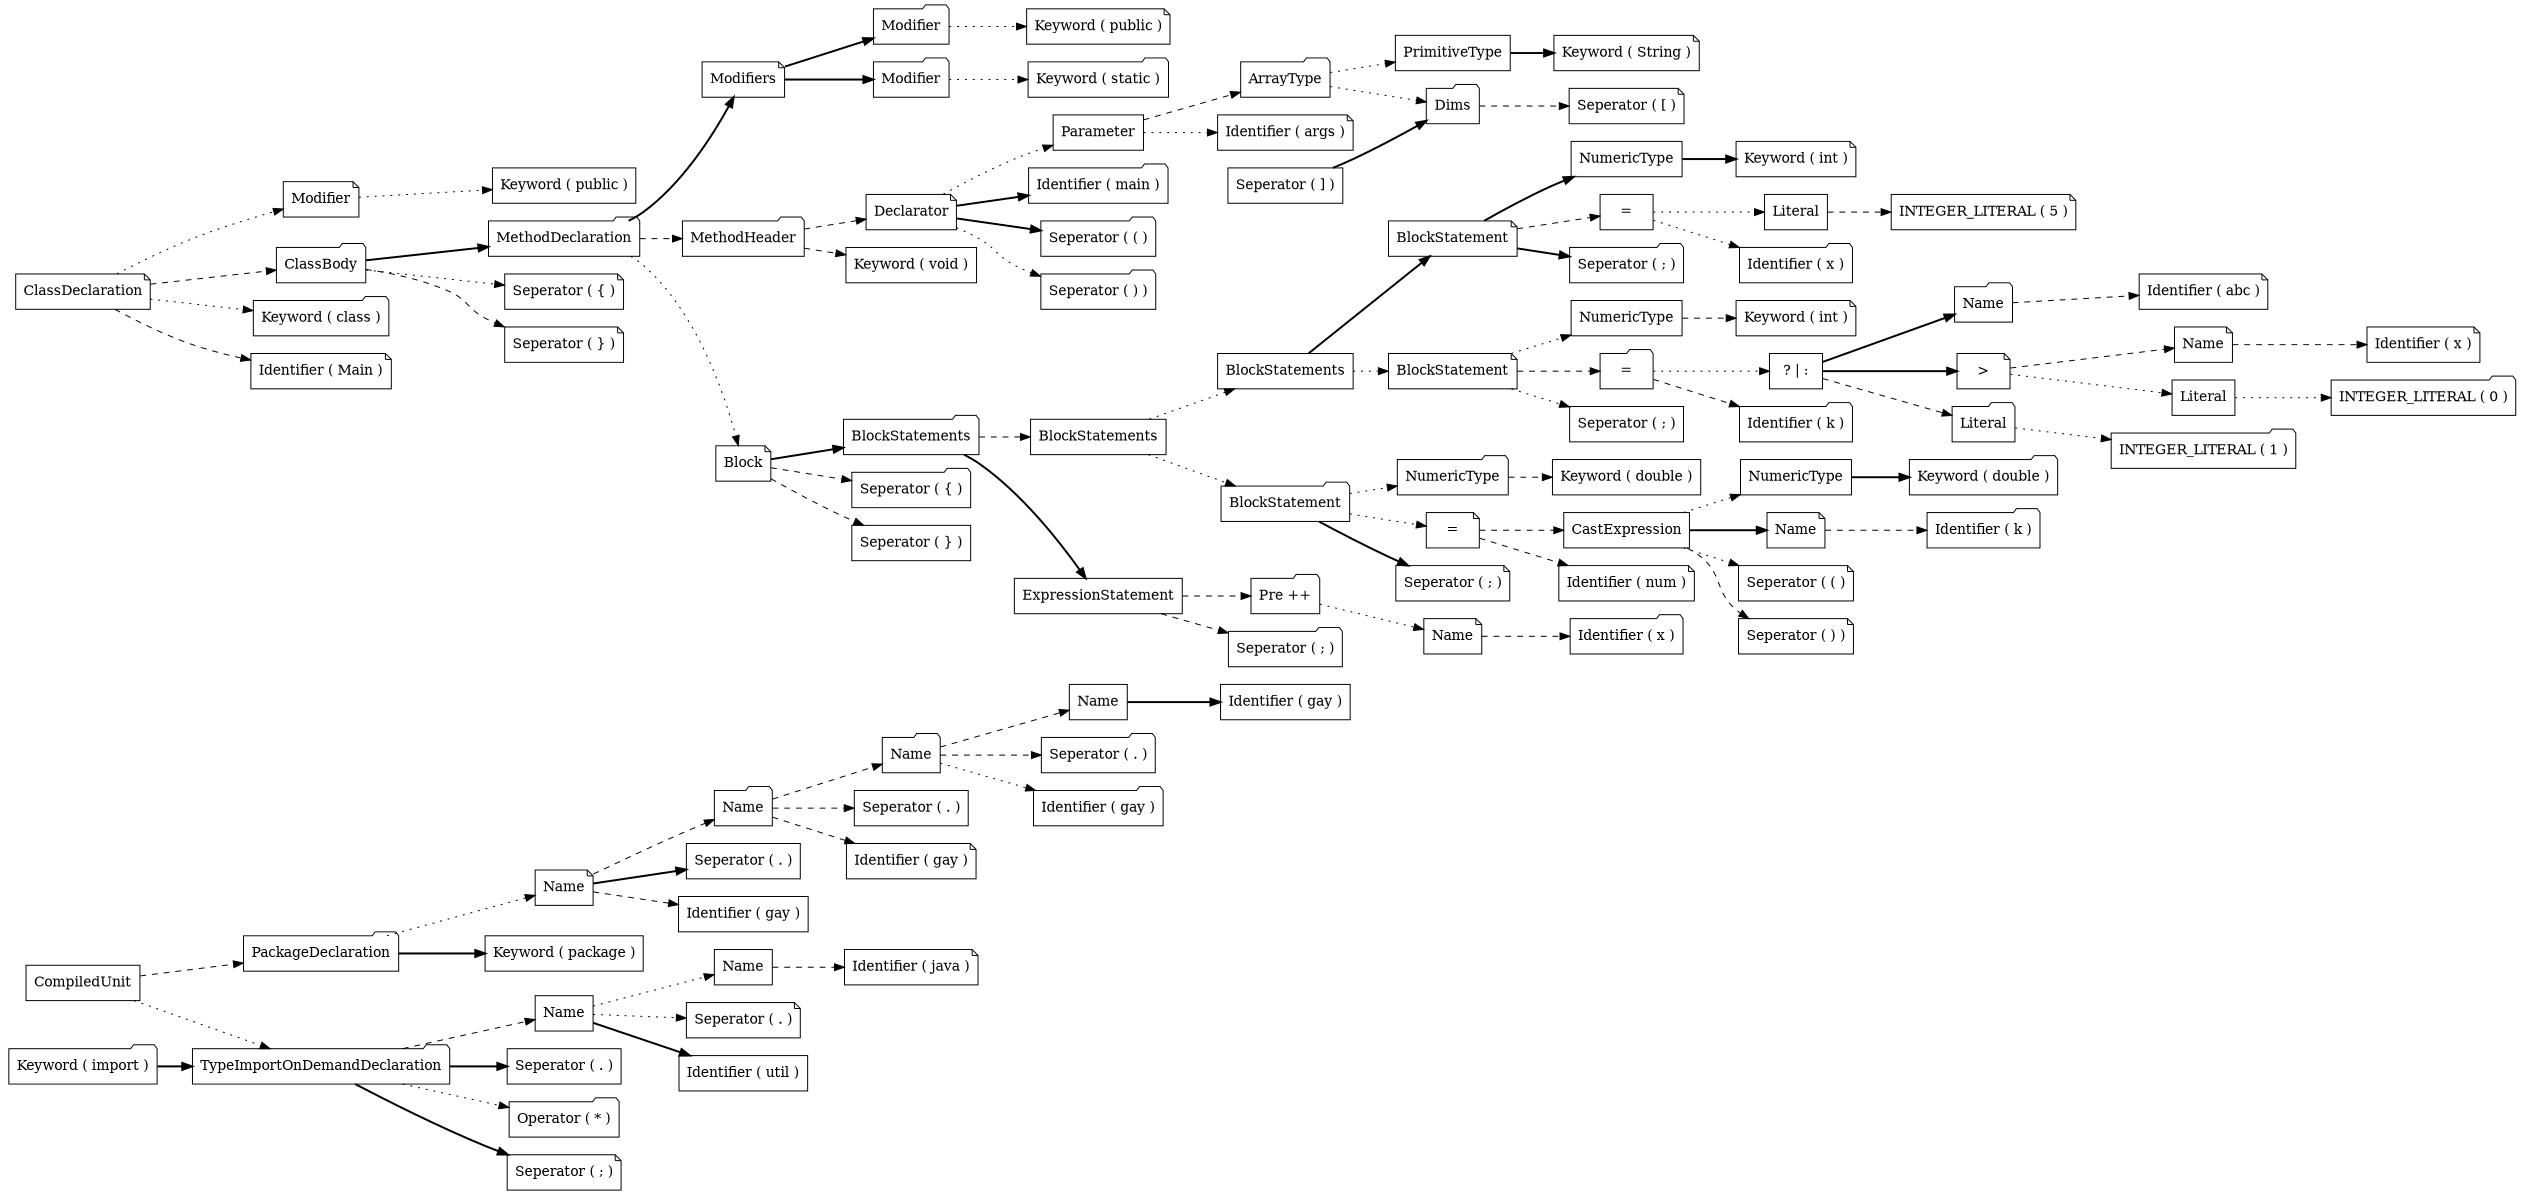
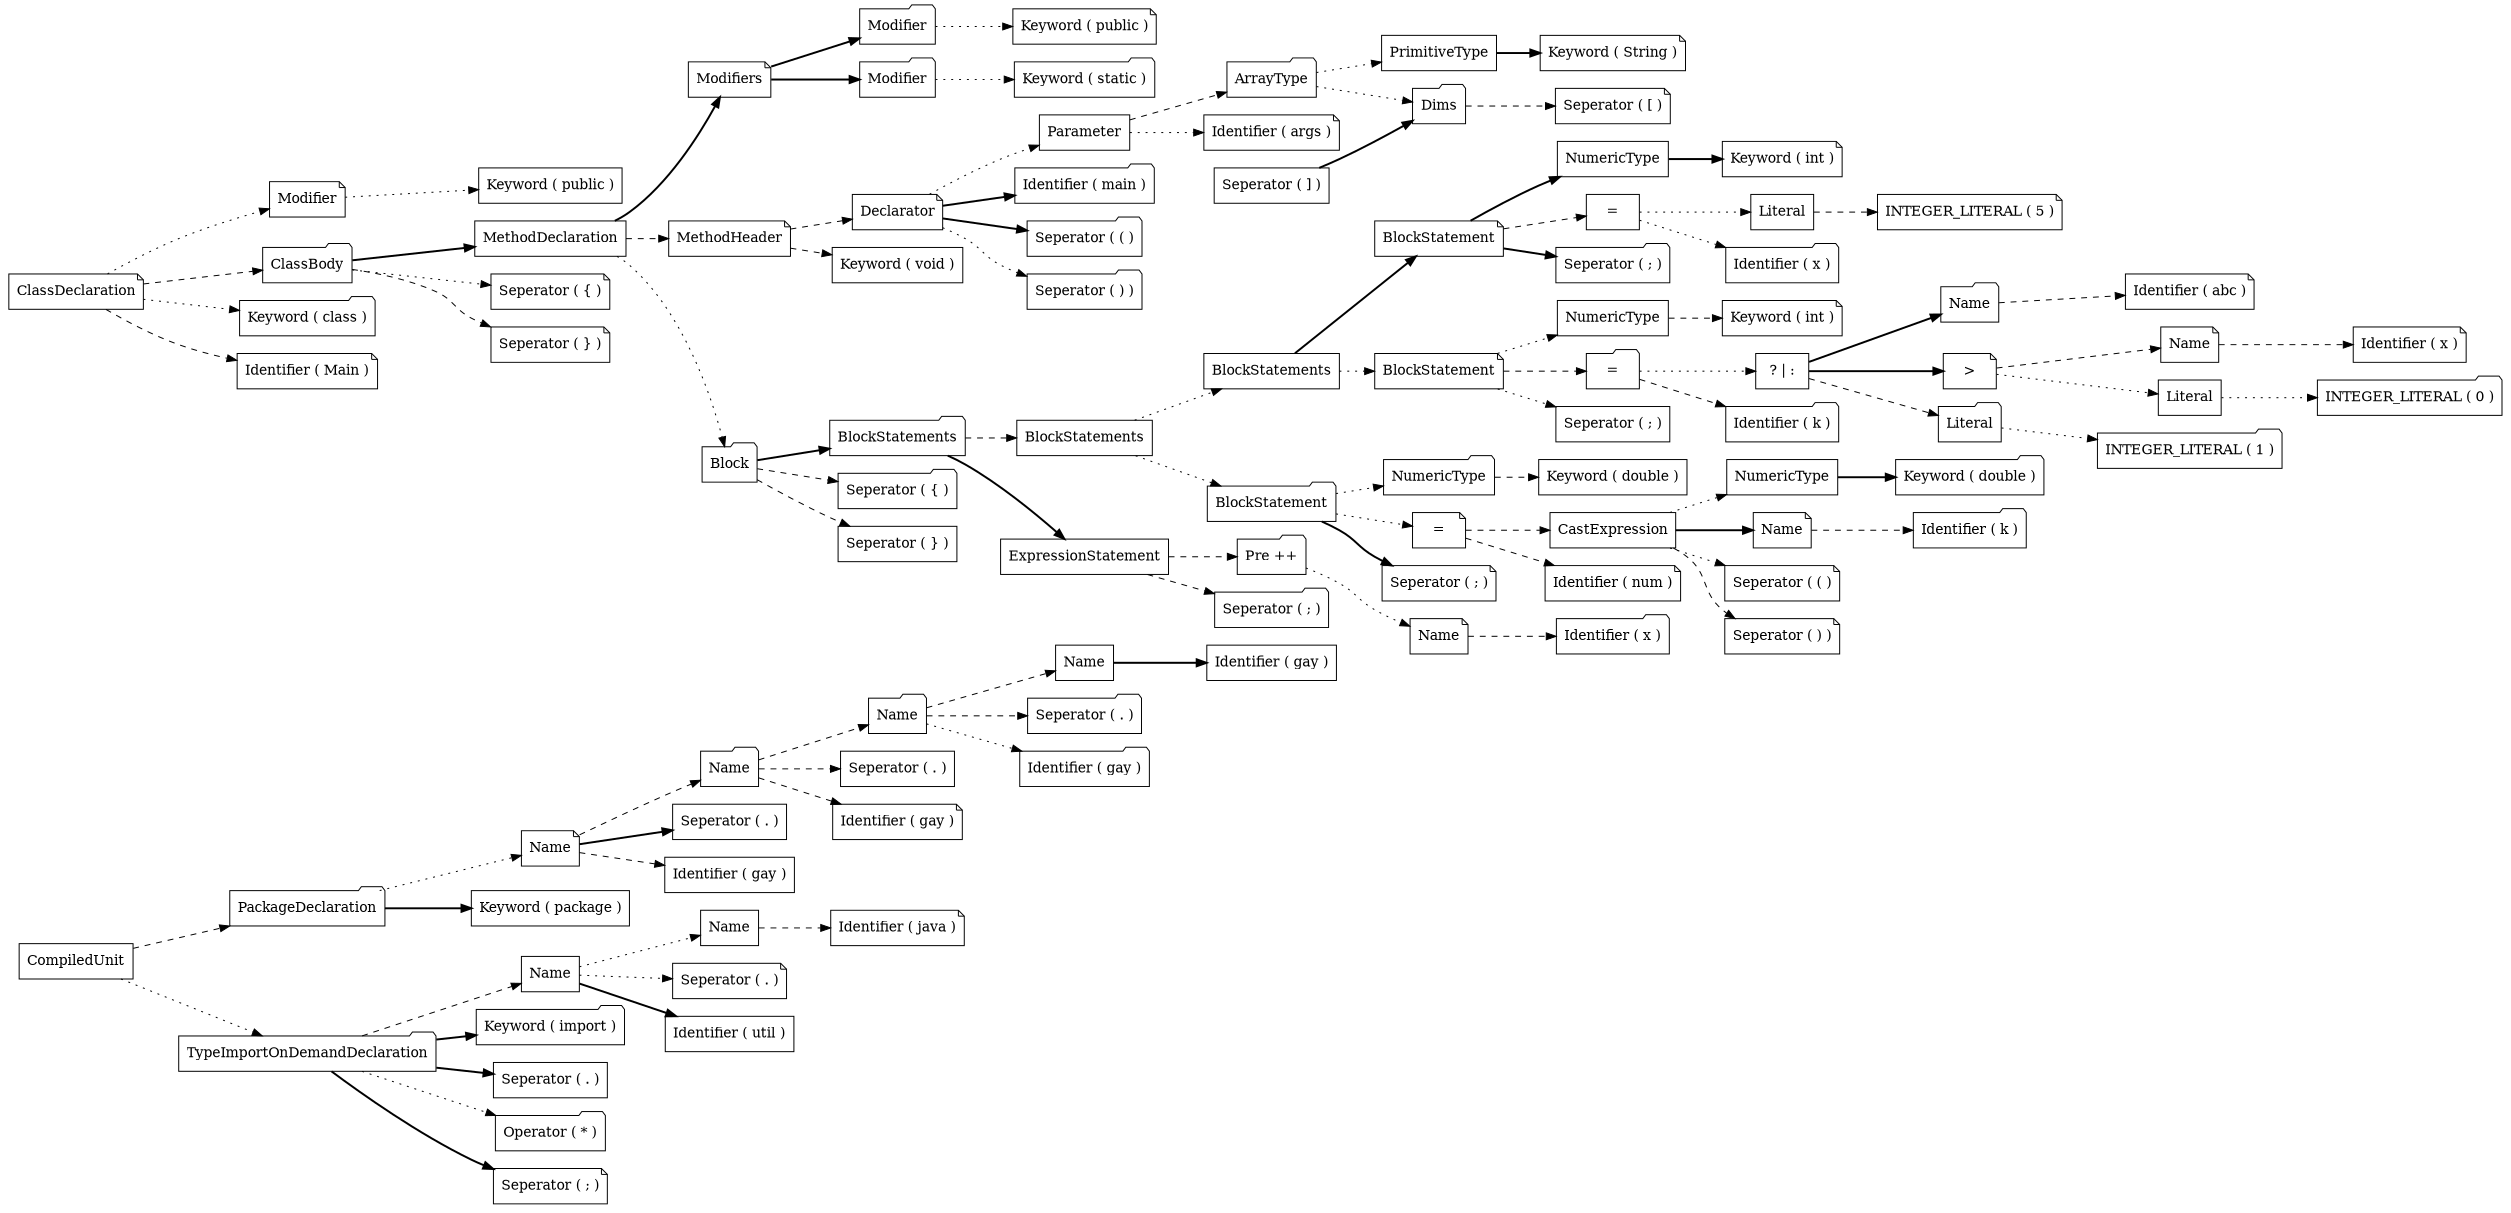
  digraph {
    rankdir=LR
    node [ordering=out shape=folder]
    edge [style=dashed]
    n1 [label="Identifier ( gay )" shape=box]
    n2 [label=Name shape=box]
    n3 [label="Seperator ( . )"]
    n4 [label="Identifier ( gay )"]
    n5 [label=Name]
    n6 [label="Seperator ( . )" shape=box]
    n7 [label="Identifier ( gay )" shape=note]
    n8 [label=Name]
    n9 [label="Seperator ( . )" shape=box]
    n10 [label="Identifier ( gay )" shape=box]
    n11 [label=Name shape=note]
    n12 [label="Keyword ( package )" shape=box]
    n13 [label=PackageDeclaration]
    n14 [label="Identifier ( java )" shape=note]
    n15 [label=Name shape=box]
    n16 [label="Seperator ( . )" shape=note]
    n17 [label="Identifier ( util )" shape=box]
    n18 [label=Name shape=box]
    n19 [label="Keyword ( import )"]
    n20 [label="Seperator ( . )" shape=box]
    n21 [label="Operator ( * )"]
    n22 [label="Seperator ( ; )" shape=note]
    n23 [label=TypeImportOnDemandDeclaration]
    n24 [label="Keyword ( public )" shape=box]
    n25 [label=Modifier shape=note]
    n26 [label="Keyword ( public )" shape=note]
    n27 [label=Modifier]
    n28 [label="Keyword ( static )"]
    n29 [label=Modifier]
    n30 [label=Modifiers shape=note]
    n31 [label="Keyword ( String )" shape=note]
    n32 [label=PrimitiveType shape=box]
    n33 [label="Seperator ( [ )" shape=note]
    n34 [label="Seperator ( ] )" shape=box]
    n35 [label=Dims]
    n36 [label=ArrayType]
    n37 [label="Identifier ( args )" shape=note]
    n38 [label=Parameter shape=box]
    n39 [label="Identifier ( main )"]
    n40 [label="Seperator ( ( )"]
    n41 [label="Seperator ( ) )"]
    n42 [label=Declarator shape=note]
    n43 [label="Keyword ( void )" shape=box]
-   n44 [label=MethodHeader]
+   n44 [label=MethodHeader shape=note]
    n45 [label="Keyword ( int )" shape=note]
    n46 [label=NumericType shape=box]
    n47 [label="INTEGER_LITERAL ( 5 )" shape=note]
    n48 [label=Literal shape=box]
    n49 [label="Identifier ( x )"]
    n50 [label="=" shape=box]
    n51 [label="Seperator ( ; )"]
    n52 [label=BlockStatement shape=note]
    n53 [label="Keyword ( int )" shape=note]
    n54 [label=NumericType shape=box]
    n55 [label="Identifier ( abc )" shape=note]
    n56 [label=Name]
    n57 [label="Identifier ( x )" shape=note]
    n58 [label=Name shape=note]
    n59 [label="INTEGER_LITERAL ( 0 )"]
    n60 [label=Literal shape=box]
    n61 [label=">" shape=note]
    n62 [label="INTEGER_LITERAL ( 1 )"]
    n63 [label=Literal]
    n64 [label="? | :" shape=box]
    n65 [label="Identifier ( k )"]
    n66 [label="="]
    n67 [label="Seperator ( ; )" shape=box]
    n68 [label=BlockStatement shape=note]
    n69 [label=BlockStatements shape=box]
    n70 [label="Keyword ( double )" shape=box]
    n71 [label=NumericType]
    n72 [label="Keyword ( double )"]
    n73 [label=NumericType shape=box]
    n74 [label="Identifier ( k )"]
    n75 [label=Name shape=note]
    n76 [label="Seperator ( ( )" shape=note]
    n77 [label="Seperator ( ) )" shape=note]
    n78 [label=CastExpression shape=box]
    n79 [label="Identifier ( num )" shape=note]
    n80 [label="=" shape=note]
    n81 [label="Seperator ( ; )" shape=note]
    n82 [label=BlockStatement]
    n83 [label=BlockStatements shape=box]
    n84 [label="Identifier ( x )"]
    n85 [label=Name shape=note]
    n86 [label="Pre ++"]
    n87 [label="Seperator ( ; )"]
    n88 [label=ExpressionStatement shape=box]
    n89 [label=BlockStatements]
    n90 [label="Seperator ( { )"]
    n91 [label="Seperator ( } )" shape=box]
-   n92 [label=Block shape=note]
-   n93 [label=MethodDeclaration]
+   n92 [label=Block]
+   n93 [label=MethodDeclaration shape=box]
    n94 [label="Seperator ( { )" shape=note]
    n95 [label="Seperator ( } )" shape=note]
    n96 [label=ClassBody]
    n97 [label="Keyword ( class )"]
    n98 [label="Identifier ( Main )" shape=note]
    n99 [label=ClassDeclaration shape=note]
    n100 [label=CompiledUnit shape=box]
    n2 -> n1 [style=bold]
    n5 -> n2
    n5 -> n3
    n5 -> n4 [style=dotted]
    n8 -> n5
    n8 -> n6
    n8 -> n7
    n11 -> n8
    n11 -> n9 [style=bold]
    n11 -> n10
    n13 -> n11 [style=dotted]
    n13 -> n12 [style=bold]
    n15 -> n14
    n18 -> n15 [style=dotted]
    n18 -> n16 [style=dotted]
    n18 -> n17 [style=bold]
    n23 -> n18
-   n19 -> n23 [style=bold]
+   n23 -> n19 [style=bold]
    n23 -> n20 [style=bold]
    n23 -> n21 [style=dotted]
    n23 -> n22 [style=bold]
    n25 -> n24 [style=dotted]
    n27 -> n26 [style=dotted]
    n29 -> n28 [style=dotted]
    n30 -> n27 [style=bold]
    n30 -> n29 [style=bold]
    n32 -> n31 [style=bold]
    n34 -> n35 [style=bold]
    n35 -> n33
    n36 -> n32 [style=dotted]
    n36 -> n35 [style=dotted]
    n38 -> n36
    n38 -> n37 [style=dotted]
    n42 -> n38 [style=dotted]
    n42 -> n39 [style=bold]
    n42 -> n40 [style=bold]
    n42 -> n41 [style=dotted]
    n44 -> n42
    n44 -> n43
    n46 -> n45 [style=bold]
    n48 -> n47
    n50 -> n48 [style=dotted]
    n50 -> n49 [style=dotted]
    n52 -> n46 [style=bold]
    n52 -> n50
    n52 -> n51 [style=bold]
    n54 -> n53
    n56 -> n55
    n58 -> n57
    n60 -> n59 [style=dotted]
    n61 -> n58
    n61 -> n60 [style=dotted]
    n63 -> n62 [style=dotted]
    n64 -> n56 [style=bold]
    n64 -> n61 [style=bold]
    n64 -> n63
    n66 -> n64 [style=dotted]
    n66 -> n65
    n68 -> n54 [style=dotted]
    n68 -> n66
    n68 -> n67 [style=dotted]
    n69 -> n52 [style=bold]
    n69 -> n68 [style=dotted]
    n71 -> n70
    n73 -> n72 [style=bold]
    n75 -> n74
    n78 -> n73 [style=dotted]
    n78 -> n75 [style=bold]
    n78 -> n76 [style=dotted]
    n78 -> n77
    n80 -> n78
    n80 -> n79
    n82 -> n71 [style=dotted]
    n82 -> n80 [style=dotted]
    n82 -> n81 [style=bold]
    n83 -> n69 [style=dotted]
    n83 -> n82 [style=dotted]
    n85 -> n84
    n86 -> n85 [style=dotted]
    n88 -> n86
    n88 -> n87
    n89 -> n83
    n89 -> n88 [style=bold]
    n92 -> n89 [style=bold]
    n92 -> n90
    n92 -> n91
    n93 -> n30 [style=bold]
    n93 -> n44
    n93 -> n92 [style=dotted]
    n96 -> n93 [style=bold]
    n96 -> n94 [style=dotted]
    n96 -> n95
    n99 -> n25 [style=dotted]
    n99 -> n96
    n99 -> n97 [style=dotted]
    n99 -> n98
    n100 -> n13
    n100 -> n23 [style=dotted]
  }
